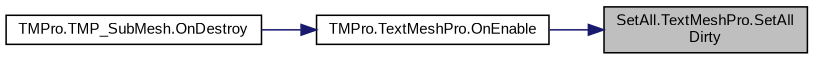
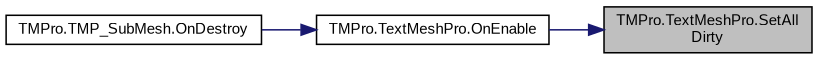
  digraph {
    fontname="Liberation Sans"
    rankdir=RL
    node [color=black fillcolor=white fontname="Liberation Sans" fontsize=10 shape=record style=filled]
    edge [color=midnightblue dir=back fontname="Liberation Sans" fontsize=10 labelfontname=Helvetica labelfontsize=10 style=solid]
-   n1 [fillcolor=grey75 fontcolor=black height=0.2 label="SetAll.TextMeshPro.SetAll\lDirty" width=0.4]
+   n1 [fillcolor=grey75 fontcolor=black height=0.2 label="TMPro.TextMeshPro.SetAll\lDirty" width=0.4]
    n2 [height=0.2 label="TMPro.TextMeshPro.OnEnable" width=0.4]
    n3 [height=0.2 label="TMPro.TMP_SubMesh.OnDestroy" width=0.4]
    n1 -> n2
    n2 -> n3
  }
